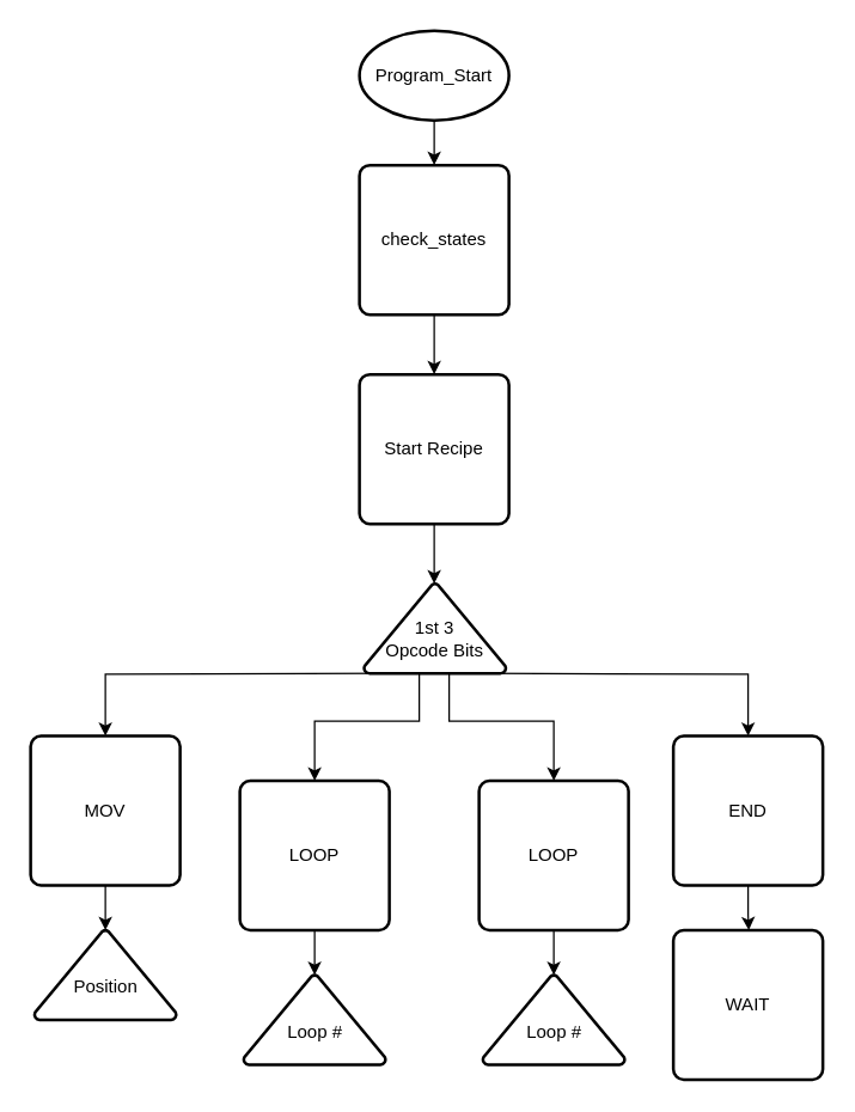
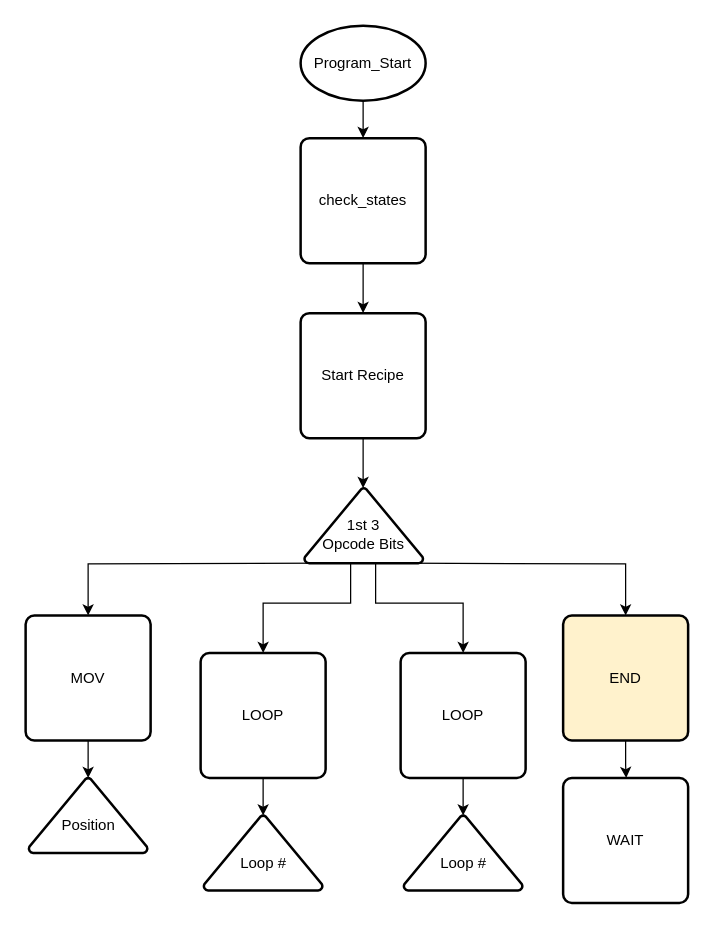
  <mxCell id="0" />
  <mxCell id="1" parent="0" />
  <mxCell id="2" value="" style="edgeStyle=orthogonalEdgeStyle;rounded=0;orthogonalLoop=1;jettySize=auto;html=1;" edge="1" parent="1" source="3" target="5"><mxGeometry relative="1" as="geometry" /></mxCell>
  <mxCell id="3" value="Program_Start" style="strokeWidth=2;html=1;shape=mxgraph.flowchart.start_1;whiteSpace=wrap;" vertex="1" parent="1"><mxGeometry x="240" y="20" width="100" height="60" as="geometry" /></mxCell>
  <mxCell id="4" value="" style="edgeStyle=orthogonalEdgeStyle;rounded=0;orthogonalLoop=1;jettySize=auto;html=1;" edge="1" parent="1" source="5" target="7"><mxGeometry relative="1" as="geometry" /></mxCell>
  <mxCell id="5" value="check_states" style="rounded=1;whiteSpace=wrap;html=1;absoluteArcSize=1;arcSize=14;strokeWidth=2;" vertex="1" parent="1"><mxGeometry x="240" y="110" width="100" height="100" as="geometry" /></mxCell>
  <mxCell id="6" value="" style="edgeStyle=orthogonalEdgeStyle;rounded=0;orthogonalLoop=1;jettySize=auto;html=1;" edge="1" parent="1" source="7"><mxGeometry relative="1" as="geometry"><mxPoint x="290" y="390" as="targetPoint" /></mxGeometry></mxCell>
  <mxCell id="7" value="Start Recipe" style="rounded=1;whiteSpace=wrap;html=1;absoluteArcSize=1;arcSize=14;strokeWidth=2;" vertex="1" parent="1"><mxGeometry x="240" y="250" width="100" height="100" as="geometry" /></mxCell>
  <mxCell id="8" style="edgeStyle=orthogonalEdgeStyle;rounded=0;orthogonalLoop=1;jettySize=auto;html=1;exitX=0.01;exitY=0.97;exitDx=0;exitDy=0;exitPerimeter=0;" edge="1" parent="1" target="14"><mxGeometry relative="1" as="geometry"><mxPoint x="263.95" y="450.06" as="sourcePoint" /></mxGeometry></mxCell>
  <mxCell id="9" value="" style="edgeStyle=orthogonalEdgeStyle;rounded=0;orthogonalLoop=1;jettySize=auto;html=1;exitX=0.01;exitY=0.97;exitDx=0;exitDy=0;exitPerimeter=0;entryX=0.5;entryY=0;entryDx=0;entryDy=0;" edge="1" parent="1" target="17"><mxGeometry relative="1" as="geometry"><mxPoint x="263.95" y="450.06" as="sourcePoint" /><Array as="points"><mxPoint x="280" y="449.86" /><mxPoint x="280" y="481.86" /><mxPoint x="210" y="481.86" /></Array></mxGeometry></mxCell>
  <mxCell id="10" style="edgeStyle=orthogonalEdgeStyle;rounded=0;orthogonalLoop=1;jettySize=auto;html=1;exitX=0.99;exitY=0.97;exitDx=0;exitDy=0;exitPerimeter=0;entryX=0.5;entryY=0;entryDx=0;entryDy=0;" edge="1" parent="1" target="20"><mxGeometry relative="1" as="geometry"><mxPoint x="317.05" y="450.06" as="sourcePoint" /></mxGeometry></mxCell>
  <mxCell id="11" style="edgeStyle=orthogonalEdgeStyle;rounded=0;orthogonalLoop=1;jettySize=auto;html=1;exitX=0.99;exitY=0.97;exitDx=0;exitDy=0;exitPerimeter=0;entryX=0.5;entryY=0;entryDx=0;entryDy=0;" edge="1" parent="1" target="22"><mxGeometry relative="1" as="geometry"><mxPoint x="317.05" y="450.06" as="sourcePoint" /><Array as="points"><mxPoint x="300" y="449.86" /><mxPoint x="300" y="481.86" /><mxPoint x="370" y="481.86" /></Array></mxGeometry></mxCell>
  <mxCell id="12" value="&lt;br&gt;1st 3&lt;br&gt;Opcode Bits" style="strokeWidth=2;html=1;shape=mxgraph.flowchart.extract_or_measurement;whiteSpace=wrap;" vertex="1" parent="1"><mxGeometry x="243" y="390" width="95" height="60" as="geometry" /></mxCell>
  <mxCell id="13" value="" style="edgeStyle=orthogonalEdgeStyle;rounded=0;orthogonalLoop=1;jettySize=auto;html=1;" edge="1" parent="1" source="14" target="15"><mxGeometry relative="1" as="geometry" /></mxCell>
  <mxCell id="14" value="MOV" style="rounded=1;whiteSpace=wrap;html=1;absoluteArcSize=1;arcSize=14;strokeWidth=2;" vertex="1" parent="1"><mxGeometry x="20" y="491.86" width="100" height="100" as="geometry" /></mxCell>
  <mxCell id="15" value="&lt;br&gt;Position" style="strokeWidth=2;html=1;shape=mxgraph.flowchart.extract_or_measurement;whiteSpace=wrap;" vertex="1" parent="1"><mxGeometry x="22.5" y="621.86" width="95" height="60" as="geometry" /></mxCell>
  <mxCell id="16" value="" style="edgeStyle=orthogonalEdgeStyle;rounded=0;orthogonalLoop=1;jettySize=auto;html=1;" edge="1" parent="1" source="17" target="18"><mxGeometry relative="1" as="geometry" /></mxCell>
  <mxCell id="17" value="LOOP" style="rounded=1;whiteSpace=wrap;html=1;absoluteArcSize=1;arcSize=14;strokeWidth=2;" vertex="1" parent="1"><mxGeometry x="160" y="521.86" width="100" height="100" as="geometry" /></mxCell>
  <mxCell id="18" value="&lt;br&gt;Loop #" style="strokeWidth=2;html=1;shape=mxgraph.flowchart.extract_or_measurement;whiteSpace=wrap;" vertex="1" parent="1"><mxGeometry x="162.5" y="651.86" width="95" height="60" as="geometry" /></mxCell>
  <mxCell id="19" value="" style="edgeStyle=orthogonalEdgeStyle;rounded=0;orthogonalLoop=1;jettySize=auto;html=1;" edge="1" source="20" parent="1"><mxGeometry relative="1" as="geometry"><mxPoint x="500.429" y="621.86" as="targetPoint" /></mxGeometry></mxCell>
- <mxCell id="20" value="END" style="rounded=1;whiteSpace=wrap;html=1;absoluteArcSize=1;arcSize=14;strokeWidth=2;" vertex="1" parent="1"><mxGeometry x="450" y="491.86" width="100" height="100" as="geometry" /></mxCell>
+ <mxCell id="20" value="END" style="rounded=1;whiteSpace=wrap;html=1;absoluteArcSize=1;arcSize=14;strokeWidth=2;fillColor=#fff2cc;" vertex="1" parent="1"><mxGeometry x="450" y="491.86" width="100" height="100" as="geometry" /></mxCell>
  <mxCell id="21" value="" style="edgeStyle=orthogonalEdgeStyle;rounded=0;orthogonalLoop=1;jettySize=auto;html=1;" edge="1" source="22" target="23" parent="1"><mxGeometry relative="1" as="geometry" /></mxCell>
  <mxCell id="22" value="LOOP" style="rounded=1;whiteSpace=wrap;html=1;absoluteArcSize=1;arcSize=14;strokeWidth=2;" vertex="1" parent="1"><mxGeometry x="320" y="521.86" width="100" height="100" as="geometry" /></mxCell>
  <mxCell id="23" value="&lt;br&gt;Loop #" style="strokeWidth=2;html=1;shape=mxgraph.flowchart.extract_or_measurement;whiteSpace=wrap;" vertex="1" parent="1"><mxGeometry x="322.5" y="651.86" width="95" height="60" as="geometry" /></mxCell>
  <mxCell id="24" value="WAIT" style="rounded=1;whiteSpace=wrap;html=1;absoluteArcSize=1;arcSize=14;strokeWidth=2;" vertex="1" parent="1"><mxGeometry x="450" y="621.86" width="100" height="100" as="geometry" /></mxCell>
